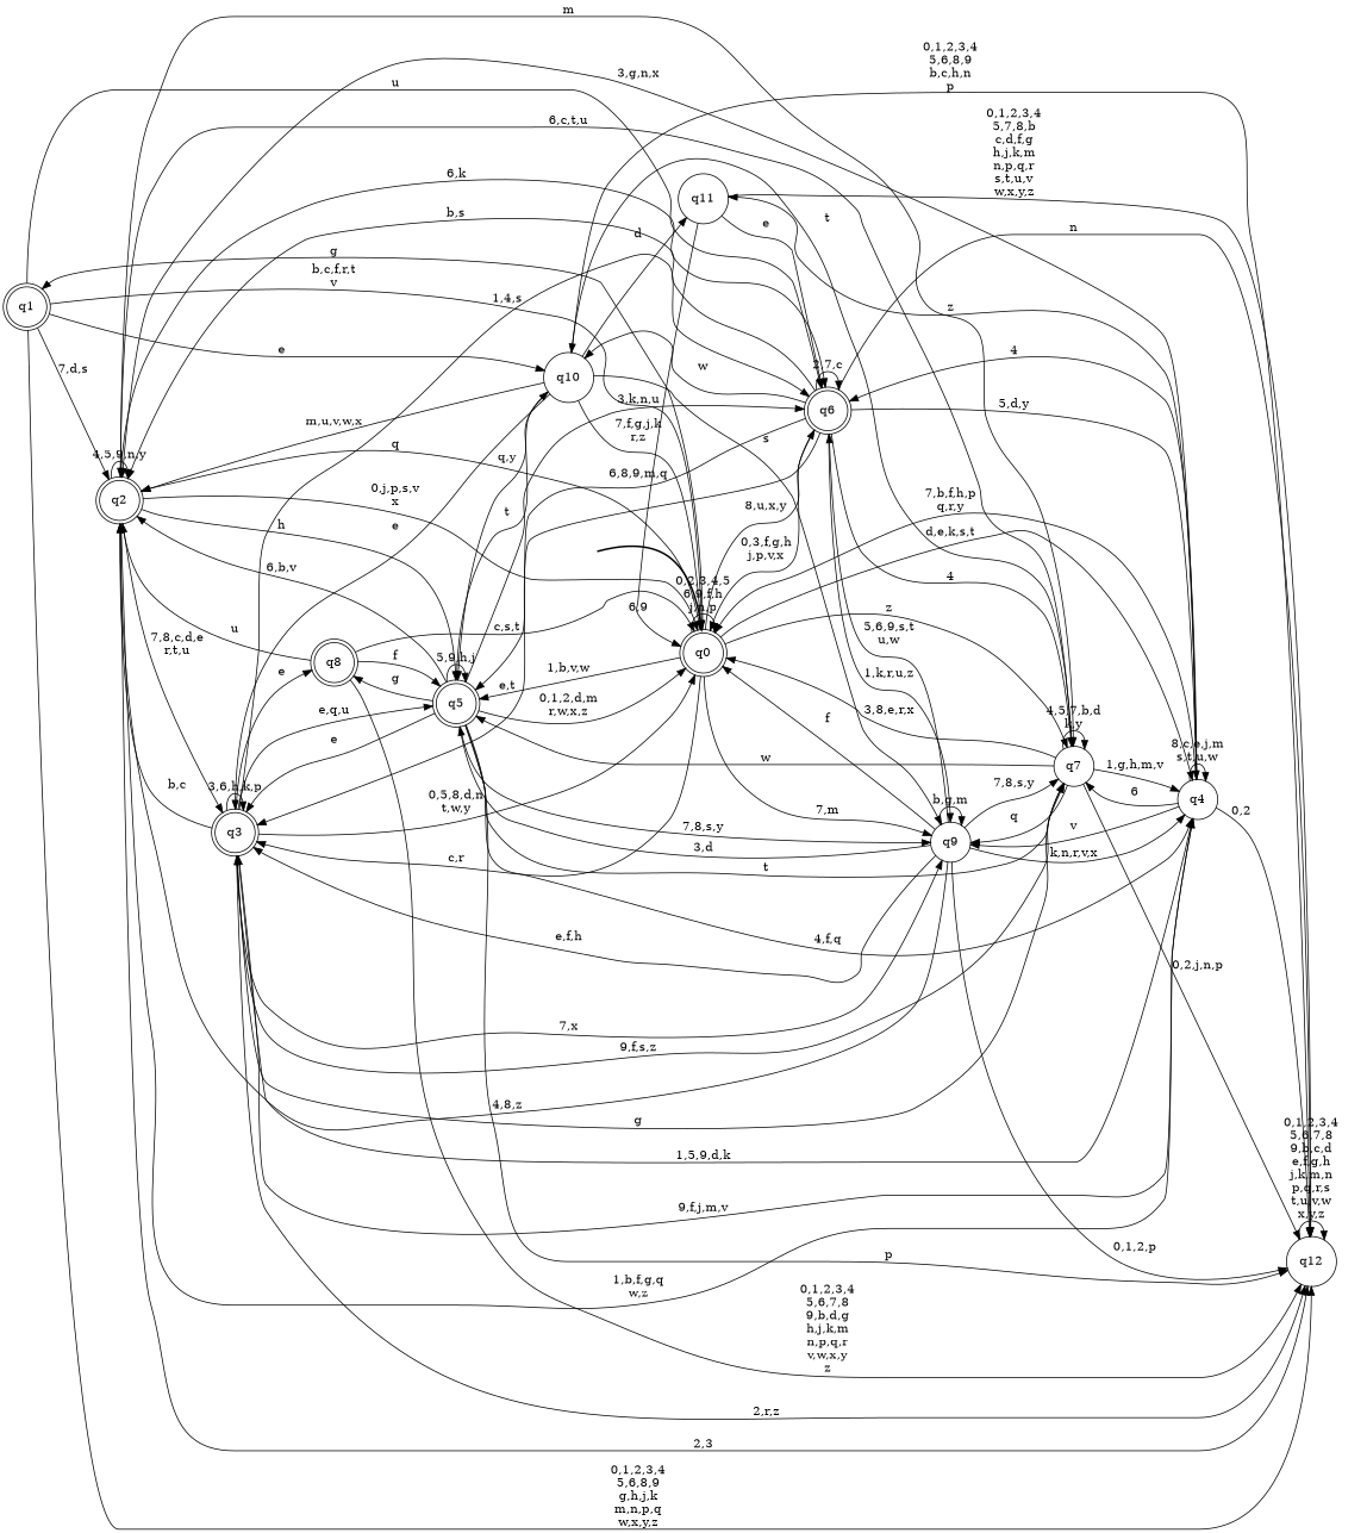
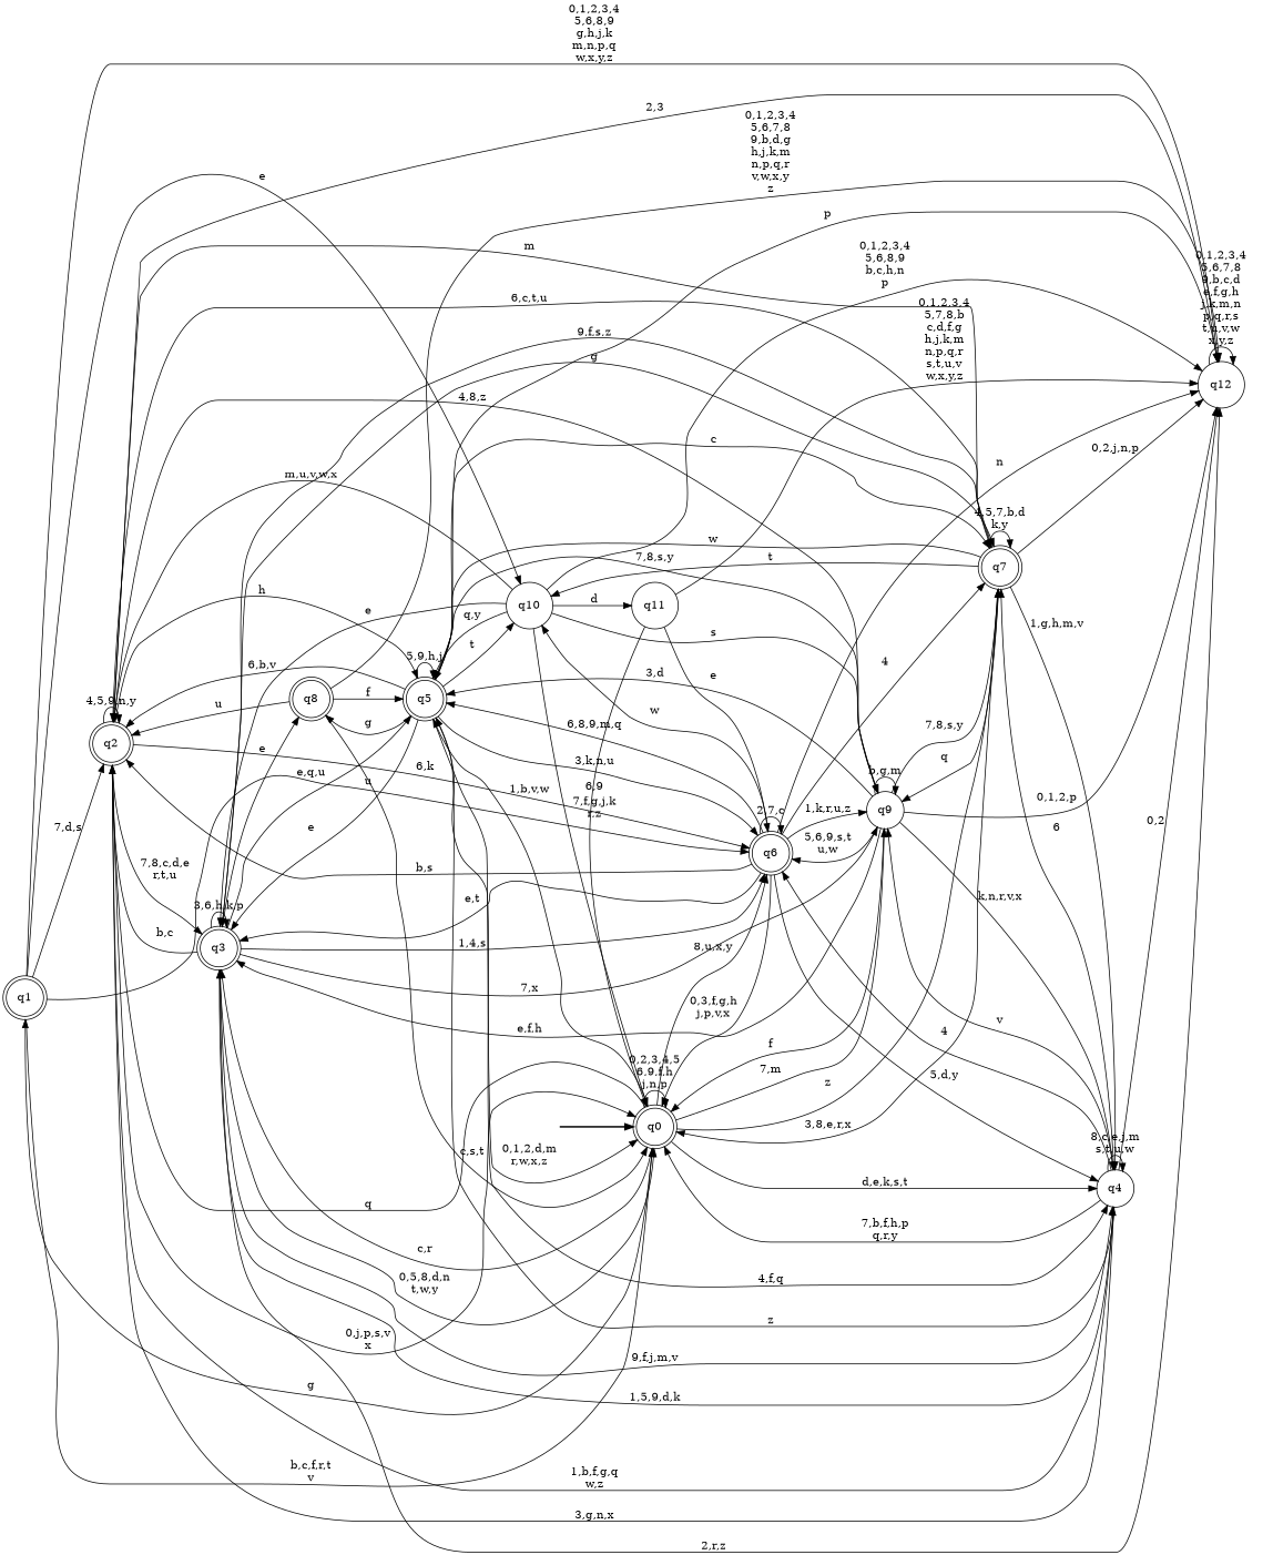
  digraph {
    rankdir=LR
    node [shape=doublecircle style="rounded,filled" color=black fillcolor=white]
    __start0 [height=0 shape=none style=invis width=0 color="" fillcolor=""]
    n2 [label=q0]
    n3 [label=q1]
    n4 [label=q2]
    n5 [label=q3]
    n6 [label=q4 shape=circle style=filled]
    n7 [label=q5]
    n8 [label=q6]
-   n9 [label=q7 shape=circle]
+   n9 [label=q7]
    n10 [label=q9 shape=circle style=filled]
    n11 [label=q10 shape=circle style=filled]
    n12 [label=q12 shape=circle style=filled]
    n13 [label=q8]
    n14 [label=q11 shape=circle style=filled]
    subgraph cluster_1 {
      nodesep=0.15
      ranksep=0.15
      style=invis
      __start0
      n2
    }
    __start0 -> n2 [penwidth=2]
    n2 -> n2 [label="0,2,3,4,5\n6,9,f,h\nj,n,p"]
    n2 -> n3 [label=g]
    n2 -> n4 [label=q]
    n2 -> n5 [label="c,r"]
    n2 -> n6 [label="d,e,k,s,t"]
    n2 -> n7 [label="1,b,v,w"]
    n2 -> n8 [label="8,u,x,y"]
    n2 -> n9 [label=z]
    n2 -> n10 [label="7,m"]
    n3 -> n2 [label="b,c,f,r,t\nv"]
    n3 -> n4 [label="7,d,s"]
    n3 -> n8 [label=u]
    n3 -> n11 [label=e]
    n3 -> n12 [label="0,1,2,3,4\n5,6,8,9\ng,h,j,k\nm,n,p,q\nw,x,y,z"]
    n4 -> n2 [label="0,j,p,s,v\nx"]
    n4 -> n4 [label="4,5,9,n,y"]
    n4 -> n5 [label="7,8,c,d,e\nr,t,u"]
    n4 -> n6 [label="1,b,f,g,q\nw,z"]
    n4 -> n7 [label=h]
    n4 -> n8 [label="6,k"]
    n4 -> n9 [label=m]
    n4 -> n12 [label="2,3"]
    n5 -> n2 [label="0,5,8,d,n\nt,w,y"]
    n5 -> n4 [label="b,c"]
    n5 -> n5 [label="3,6,h,k,p"]
    n5 -> n6 [label="9,f,j,m,v"]
    n5 -> n7 [label="e,q,u"]
    n5 -> n8 [label="1,4,s"]
    n5 -> n9 [label=g]
    n5 -> n10 [label="7,x"]
    n5 -> n12 [label="2,r,z"]
    n5 -> n13 [label=e]
    n6 -> n2 [label="7,b,f,h,p\nq,r,y"]
    n6 -> n4 [label="3,g,n,x"]
    n6 -> n5 [label="1,5,9,d,k"]
    n6 -> n6 [label="8,c,e,j,m\ns,t,u,w"]
-   n6 -> n14 [label=z]
+   n6 -> n7 [label=z]
    n6 -> n8 [label=4]
    n6 -> n9 [label=6]
    n6 -> n10 [label=v]
    n6 -> n12 [label="0,2"]
    n7 -> n2 [label="0,1,2,d,m\nr,w,x,z"]
    n7 -> n4 [label="6,b,v"]
    n7 -> n5 [label=e]
    n7 -> n6 [label="4,f,q"]
    n7 -> n7 [label="5,9,h,j"]
    n7 -> n8 [label="3,k,n,u"]
-   n7 -> n9 [label=t]
+   n7 -> n9 [label=c]
    n7 -> n10 [label="7,8,s,y"]
    n7 -> n11 [label=t]
    n7 -> n12 [label=p]
    n7 -> n13 [label=g]
    n8 -> n2 [label="0,3,f,g,h\nj,p,v,x"]
    n8 -> n4 [label="b,s"]
    n8 -> n5 [label="e,t"]
    n8 -> n6 [label="5,d,y"]
    n8 -> n7 [label="6,8,9,m,q"]
    n8 -> n8 [label="2,7,c"]
    n8 -> n9 [label=4]
    n8 -> n10 [label="1,k,r,u,z"]
    n8 -> n11 [label=w]
    n8 -> n12 [label=n]
    n9 -> n2 [label="3,8,e,r,x"]
    n9 -> n4 [label="6,c,t,u"]
    n9 -> n5 [label="9,f,s,z"]
    n9 -> n6 [label="1,g,h,m,v"]
    n9 -> n7 [label=w]
    n9 -> n9 [label="4,5,7,b,d\nk,y"]
    n9 -> n10 [label=q]
    n9 -> n11 [label=t]
    n9 -> n12 [label="0,2,j,n,p"]
    n10 -> n2 [label=f]
    n10 -> n4 [label="4,8,z"]
    n10 -> n5 [label="e,f,h"]
    n10 -> n6 [label="k,n,r,v,x"]
    n10 -> n7 [label="3,d"]
    n10 -> n8 [label="5,6,9,s,t\nu,w"]
    n10 -> n9 [label="7,8,s,y"]
    n10 -> n10 [label="b,g,m"]
    n10 -> n12 [label="0,1,2,p"]
    n11 -> n2 [label="7,f,g,j,k\nr,z"]
    n11 -> n4 [label="m,u,v,w,x"]
    n11 -> n5 [label=e]
    n11 -> n7 [label="q,y"]
    n11 -> n10 [label=s]
    n11 -> n12 [label="0,1,2,3,4\n5,6,8,9\nb,c,h,n\np"]
    n11 -> n14 [label=d]
    n12 -> n12 [label="0,1,2,3,4\n5,6,7,8\n9,b,c,d\ne,f,g,h\nj,k,m,n\np,q,r,s\nt,u,v,w\nx,y,z"]
    n13 -> n2 [label="c,s,t"]
    n13 -> n4 [label=u]
    n13 -> n7 [label=f]
    n13 -> n12 [label="0,1,2,3,4\n5,6,7,8\n9,b,d,g\nh,j,k,m\nn,p,q,r\nv,w,x,y\nz"]
    n14 -> n2 [label="6,9"]
    n14 -> n8 [label=e]
    n14 -> n12 [label="0,1,2,3,4\n5,7,8,b\nc,d,f,g\nh,j,k,m\nn,p,q,r\ns,t,u,v\nw,x,y,z"]
  }
